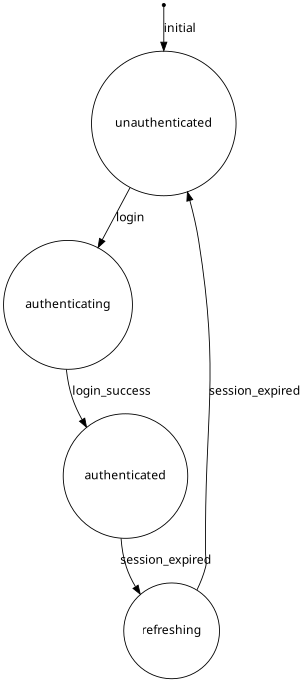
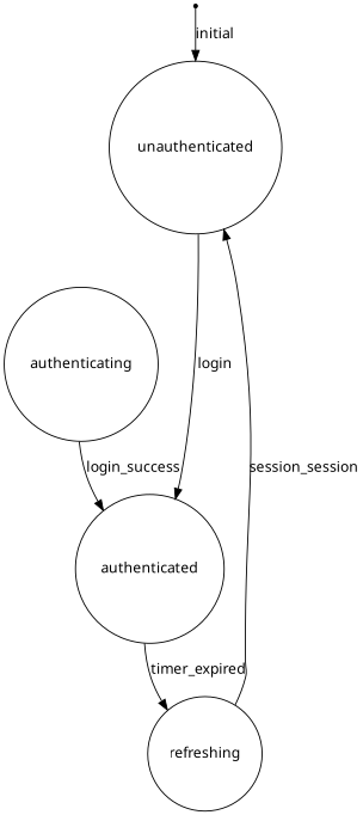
  digraph {
    fontname="Noto Sans"
    rankdir=TB
    node [fontname="Noto Sans" shape=circle]
    edge [fontname="Noto Sans"]
    initial [shape=point]
    unauthenticated
    authenticating
    authenticated
    refreshing
    initial -> unauthenticated [label=initial]
-   unauthenticated -> authenticating [label=login]
+   unauthenticated -> authenticated [label=login]
    authenticating -> authenticated [label=login_success]
-   authenticated -> refreshing [label=session_expired]
-   refreshing -> unauthenticated [label=session_expired]
+   authenticated -> refreshing [label=timer_expired]
+   refreshing -> unauthenticated [label=session_session]
  }
